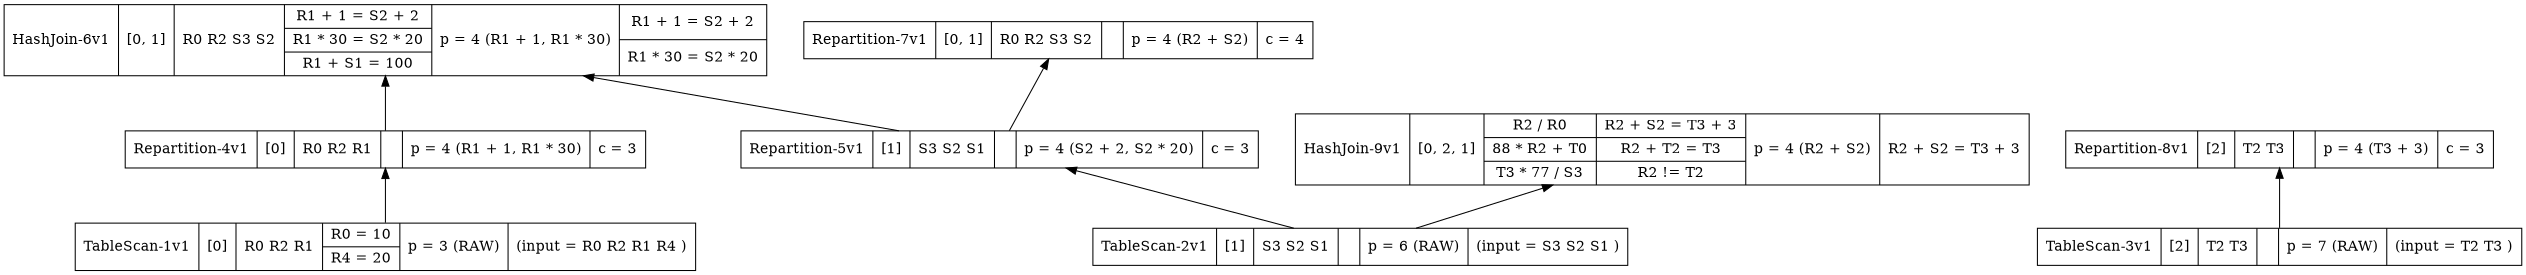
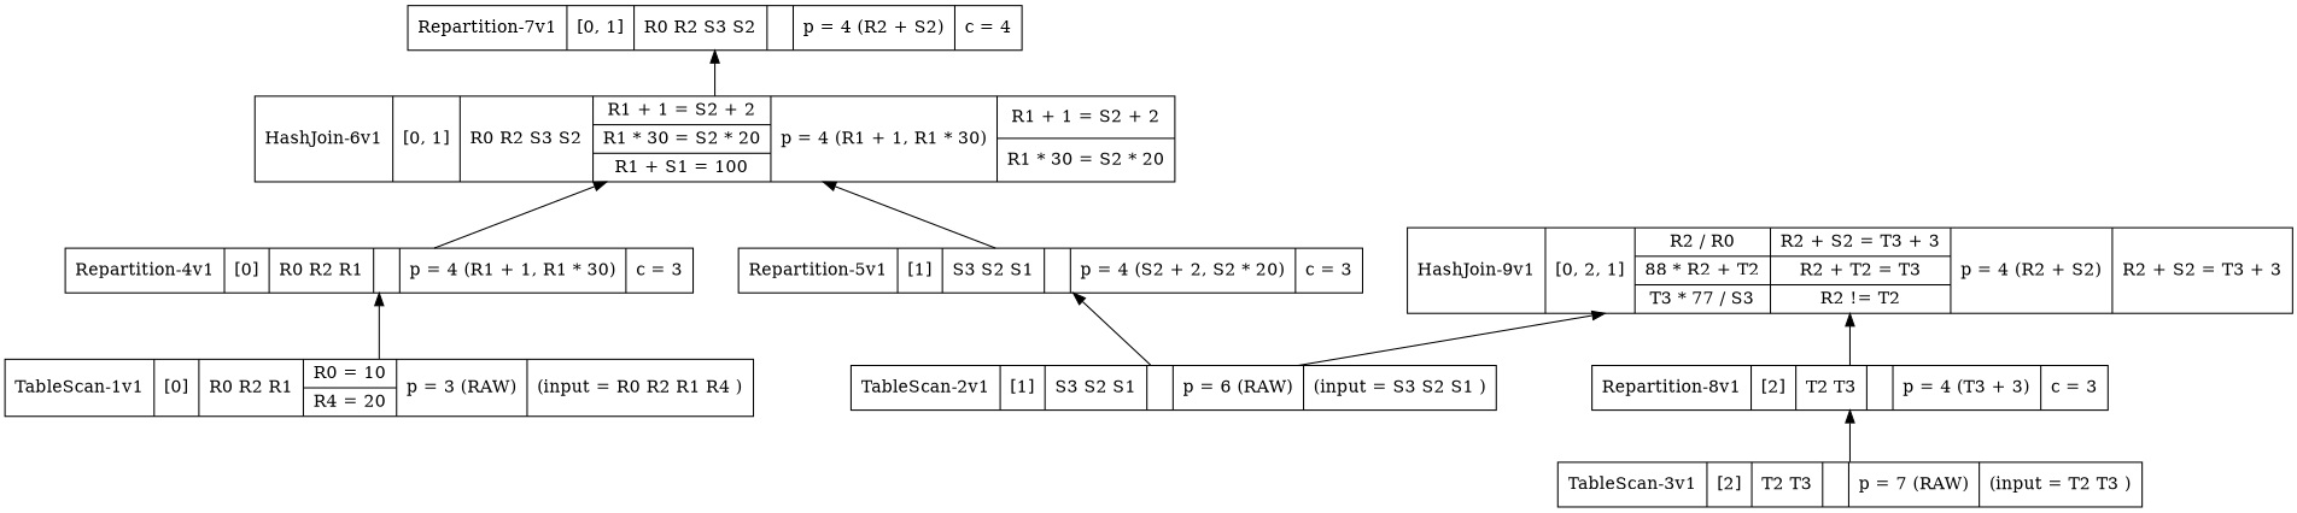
  digraph {
    nodesep=0.5
    ordering=in
    rankdir=BT
    node [shape=record]
    n1 [label="Repartition-7v1|[0, 1]|R0 R2 S3 S2 |{}|p = 4 (R2 + S2)|c = 4"]
-   n2 [label="HashJoin-9v1|[0, 2, 1]|{R2 / R0|88 * R2 + T0|T3 * 77 / S3}|{R2 + S2 = T3 + 3|R2 + T2 = T3|R2 != T2}|p = 4 (R2 + S2)|{R2 + S2 = T3 + 3}"]
+   n2 [label="HashJoin-9v1|[0, 2, 1]|{R2 / R0|88 * R2 + T2|T3 * 77 / S3}|{R2 + S2 = T3 + 3|R2 + T2 = T3|R2 != T2}|p = 4 (R2 + S2)|{R2 + S2 = T3 + 3}"]
    n3 [label="HashJoin-6v1|[0, 1]|R0 R2 S3 S2 |{R1 + 1 = S2 + 2|R1 * 30 = S2 * 20|R1 + S1 = 100}|p = 4 (R1 + 1, R1 * 30)|{R1 + 1 = S2 + 2|R1 * 30 = S2 * 20}"]
    n4 [label="Repartition-4v1|[0]|R0 R2 R1 |{}|p = 4 (R1 + 1, R1 * 30)|c = 3"]
    n5 [label="TableScan-1v1|[0]|R0 R2 R1 |{R0 = 10|R4 = 20}|p = 3 (RAW)|(input = R0 R2 R1 R4 )"]
    n6 [label="Repartition-5v1|[1]|S3 S2 S1 |{}|p = 4 (S2 + 2, S2 * 20)|c = 3"]
    n7 [label="TableScan-2v1|[1]|S3 S2 S1 |{}|p = 6 (RAW)|(input = S3 S2 S1 )"]
    n8 [label="Repartition-8v1|[2]|T2 T3 |{}|p = 4 (T3 + 3)|c = 3"]
    n9 [label="TableScan-3v1|[2]|T2 T3 |{}|p = 7 (RAW)|(input = T2 T3 )"]
-   n6 -> n1
+   n3 -> n1
    n4 -> n3
    n5 -> n4
    n6 -> n3
    n7 -> n2
    n7 -> n6
+   n8 -> n2
    n9 -> n8
  }
